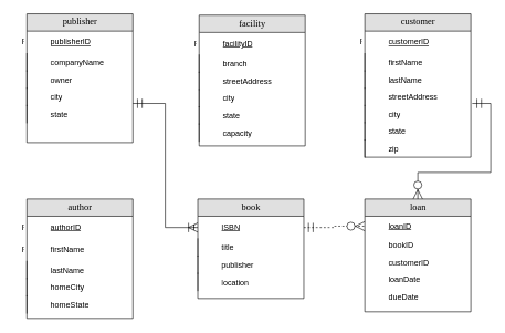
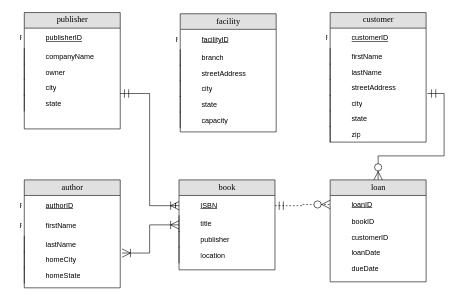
  <mxCell id="0" />
  <mxCell id="1" parent="0" />
+ <mxCell id="2" style="edgeStyle=orthogonalEdgeStyle;rounded=0;orthogonalLoop=1;jettySize=auto;html=1;entryX=1.019;entryY=0.077;entryDx=0;entryDy=0;entryPerimeter=0;startArrow=ERoneToMany;startFill=0;startSize=12;endArrow=ERoneToMany;endFill=0;endSize=12;" parent="1" source="3" target="30" edge="1"><mxGeometry relative="1" as="geometry" /></mxCell>
  <mxCell id="3" value="book" style="swimlane;html=1;fontStyle=0;childLayout=stackLayout;horizontal=1;startSize=26;fillColor=#e0e0e0;horizontalStack=0;resizeParent=1;resizeLast=0;collapsible=1;marginBottom=0;swimlaneFillColor=#ffffff;align=center;rounded=0;shadow=0;comic=0;labelBackgroundColor=none;strokeColor=#000000;strokeWidth=1;fontFamily=Verdana;fontSize=14;fontColor=#000000;" parent="1" vertex="1"><mxGeometry x="298" y="299" width="160" height="150" as="geometry" /></mxCell>
  <mxCell id="4" value="&lt;u&gt;ISBN&lt;/u&gt;" style="shape=partialRectangle;top=0;left=0;right=0;bottom=1;html=1;align=left;verticalAlign=middle;fillColor=none;spacingLeft=34;spacingRight=4;whiteSpace=wrap;overflow=hidden;rotatable=0;points=[[0,0.5],[1,0.5]];portConstraint=eastwest;dropTarget=0;fontStyle=0;strokeColor=none;" parent="3" vertex="1"><mxGeometry y="26" width="160" height="34" as="geometry" /></mxCell>
  <mxCell id="5" value="PK" style="shape=partialRectangle;top=0;left=0;bottom=0;html=1;fillColor=none;align=left;verticalAlign=middle;spacingLeft=4;spacingRight=4;whiteSpace=wrap;overflow=hidden;rotatable=0;points=[];portConstraint=eastwest;part=1;strokeColor=none;" parent="4" vertex="1" connectable="0"><mxGeometry x="-12.568" width="12.568" height="34" as="geometry" /></mxCell>
  <mxCell id="6" value="title" style="shape=partialRectangle;top=0;left=0;right=0;bottom=0;html=1;align=left;verticalAlign=top;fillColor=none;spacingLeft=34;spacingRight=4;whiteSpace=wrap;overflow=hidden;rotatable=0;points=[[0,0.5],[1,0.5]];portConstraint=eastwest;dropTarget=0;" parent="3" vertex="1"><mxGeometry y="60" width="160" height="26" as="geometry" /></mxCell>
  <mxCell id="7" value="" style="shape=partialRectangle;top=0;left=0;bottom=0;html=1;fillColor=none;align=left;verticalAlign=top;spacingLeft=4;spacingRight=4;whiteSpace=wrap;overflow=hidden;rotatable=0;points=[];portConstraint=eastwest;part=1;" parent="6" vertex="1" connectable="0"><mxGeometry x="-10" width="10" height="26" as="geometry" /></mxCell>
  <mxCell id="8" value="publisher" style="shape=partialRectangle;top=0;left=0;right=0;bottom=0;html=1;align=left;verticalAlign=top;fillColor=none;spacingLeft=34;spacingRight=4;whiteSpace=wrap;overflow=hidden;rotatable=0;points=[[0,0.5],[1,0.5]];portConstraint=eastwest;dropTarget=0;" parent="3" vertex="1"><mxGeometry y="86" width="160" height="26" as="geometry" /></mxCell>
  <mxCell id="9" value="" style="shape=partialRectangle;top=0;left=0;bottom=0;html=1;fillColor=none;align=left;verticalAlign=top;spacingLeft=4;spacingRight=4;whiteSpace=wrap;overflow=hidden;rotatable=0;points=[];portConstraint=eastwest;part=1;" parent="8" vertex="1" connectable="0"><mxGeometry x="-10" width="10" height="26" as="geometry" /></mxCell>
  <mxCell id="10" value="location" style="shape=partialRectangle;top=0;left=0;right=0;bottom=0;html=1;align=left;verticalAlign=top;fillColor=none;spacingLeft=34;spacingRight=4;whiteSpace=wrap;overflow=hidden;rotatable=0;points=[[0,0.5],[1,0.5]];portConstraint=eastwest;dropTarget=0;" parent="3" vertex="1"><mxGeometry y="112" width="160" height="26" as="geometry" /></mxCell>
  <mxCell id="11" value="" style="shape=partialRectangle;top=0;left=0;bottom=0;html=1;fillColor=none;align=left;verticalAlign=top;spacingLeft=4;spacingRight=4;whiteSpace=wrap;overflow=hidden;rotatable=0;points=[];portConstraint=eastwest;part=1;" parent="10" vertex="1" connectable="0"><mxGeometry x="-20" width="20" height="26" as="geometry" /></mxCell>
  <mxCell id="12" value="loan" style="swimlane;html=1;fontStyle=0;childLayout=stackLayout;horizontal=1;startSize=26;fillColor=#e0e0e0;horizontalStack=0;resizeParent=1;resizeLast=0;collapsible=1;marginBottom=0;swimlaneFillColor=#ffffff;align=center;rounded=0;shadow=0;comic=0;labelBackgroundColor=none;strokeColor=#000000;strokeWidth=1;fontFamily=Verdana;fontSize=14;fontColor=#000000;" parent="1" vertex="1"><mxGeometry x="550" y="299" width="160" height="170" as="geometry" /></mxCell>
  <mxCell id="13" value="&lt;u&gt;loanID&lt;/u&gt;" style="shape=partialRectangle;top=0;left=0;right=0;bottom=1;html=1;align=left;verticalAlign=middle;fillColor=none;spacingLeft=34;spacingRight=4;whiteSpace=wrap;overflow=hidden;rotatable=0;points=[[0,0.5],[1,0.5]];portConstraint=eastwest;dropTarget=0;fontStyle=0;strokeColor=none;" parent="12" vertex="1"><mxGeometry y="26" width="160" height="30" as="geometry" /></mxCell>
  <mxCell id="14" value="" style="shape=partialRectangle;top=0;left=0;bottom=0;html=1;fillColor=none;align=left;verticalAlign=middle;spacingLeft=4;spacingRight=4;whiteSpace=wrap;overflow=hidden;rotatable=0;points=[];portConstraint=eastwest;part=1;" parent="13" vertex="1" connectable="0"><mxGeometry height="30" as="geometry" /></mxCell>
  <mxCell id="15" value="bookID" style="shape=partialRectangle;top=0;left=0;right=0;bottom=0;html=1;align=left;verticalAlign=top;fillColor=none;spacingLeft=34;spacingRight=4;whiteSpace=wrap;overflow=hidden;rotatable=0;points=[[0,0.5],[1,0.5]];portConstraint=eastwest;dropTarget=0;strokeColor=none;" parent="12" vertex="1"><mxGeometry y="56" width="160" height="26" as="geometry" /></mxCell>
  <mxCell id="16" value="" style="shape=partialRectangle;top=0;left=0;bottom=0;html=1;fillColor=none;align=left;verticalAlign=top;spacingLeft=4;spacingRight=4;whiteSpace=wrap;overflow=hidden;rotatable=0;points=[];portConstraint=eastwest;part=1;" parent="15" vertex="1" connectable="0"><mxGeometry height="26" as="geometry" /></mxCell>
  <mxCell id="17" value="customerID" style="shape=partialRectangle;top=0;left=0;right=0;bottom=0;html=1;align=left;verticalAlign=top;fillColor=none;spacingLeft=34;spacingRight=4;whiteSpace=wrap;overflow=hidden;rotatable=0;points=[[0,0.5],[1,0.5]];portConstraint=eastwest;dropTarget=0;strokeColor=none;" parent="12" vertex="1"><mxGeometry y="82" width="160" height="26" as="geometry" /></mxCell>
  <mxCell id="18" value="" style="shape=partialRectangle;top=0;left=0;bottom=0;html=1;fillColor=none;align=left;verticalAlign=top;spacingLeft=4;spacingRight=4;whiteSpace=wrap;overflow=hidden;rotatable=0;points=[];portConstraint=eastwest;part=1;" parent="17" vertex="1" connectable="0"><mxGeometry height="26" as="geometry" /></mxCell>
  <mxCell id="19" value="loanDate" style="shape=partialRectangle;top=0;left=0;right=0;bottom=0;html=1;align=left;verticalAlign=top;fillColor=none;spacingLeft=34;spacingRight=4;whiteSpace=wrap;overflow=hidden;rotatable=0;points=[[0,0.5],[1,0.5]];portConstraint=eastwest;dropTarget=0;strokeColor=none;" parent="12" vertex="1"><mxGeometry y="108" width="160" height="26" as="geometry" /></mxCell>
  <mxCell id="20" value="" style="shape=partialRectangle;top=0;left=0;bottom=0;html=1;fillColor=none;align=left;verticalAlign=top;spacingLeft=4;spacingRight=4;whiteSpace=wrap;overflow=hidden;rotatable=0;points=[];portConstraint=eastwest;part=1;" parent="19" vertex="1" connectable="0"><mxGeometry height="26" as="geometry" /></mxCell>
  <mxCell id="21" value="dueDate" style="shape=partialRectangle;top=0;left=0;right=0;bottom=0;html=1;align=left;verticalAlign=top;fillColor=none;spacingLeft=34;spacingRight=4;whiteSpace=wrap;overflow=hidden;rotatable=0;points=[[0,0.5],[1,0.5]];portConstraint=eastwest;dropTarget=0;" parent="12" vertex="1"><mxGeometry y="134" width="160" height="26" as="geometry" /></mxCell>
  <mxCell id="22" value="" style="shape=partialRectangle;top=0;left=0;bottom=0;html=1;fillColor=none;align=left;verticalAlign=top;spacingLeft=4;spacingRight=4;whiteSpace=wrap;overflow=hidden;rotatable=0;points=[];portConstraint=eastwest;part=1;" parent="21" vertex="1" connectable="0"><mxGeometry height="26" as="geometry" /></mxCell>
  <mxCell id="23" value="author" style="swimlane;html=1;fontStyle=0;childLayout=stackLayout;horizontal=1;startSize=26;fillColor=#e0e0e0;horizontalStack=0;resizeParent=1;resizeLast=0;collapsible=1;marginBottom=0;swimlaneFillColor=#ffffff;align=center;rounded=0;shadow=0;comic=0;labelBackgroundColor=none;strokeColor=#000000;strokeWidth=1;fontFamily=Verdana;fontSize=14;fontColor=#000000;" parent="1" vertex="1"><mxGeometry x="40" y="299" width="160" height="180" as="geometry" /></mxCell>
  <mxCell id="24" value="&lt;u&gt;authorID&lt;/u&gt;" style="shape=partialRectangle;top=0;left=0;right=0;bottom=1;html=1;align=left;verticalAlign=middle;fillColor=none;spacingLeft=34;spacingRight=4;whiteSpace=wrap;overflow=hidden;rotatable=0;points=[[0,0.5],[1,0.5]];portConstraint=eastwest;dropTarget=0;fontStyle=0;strokeColor=none;" parent="23" vertex="1"><mxGeometry y="26" width="160" height="34" as="geometry" /></mxCell>
  <mxCell id="25" value="PK" style="shape=partialRectangle;top=0;left=0;bottom=0;html=1;fillColor=none;align=left;verticalAlign=middle;spacingLeft=4;spacingRight=4;whiteSpace=wrap;overflow=hidden;rotatable=0;points=[];portConstraint=eastwest;part=1;strokeColor=none;" parent="24" vertex="1" connectable="0"><mxGeometry x="-12.568" width="12.568" height="34" as="geometry" /></mxCell>
  <mxCell id="26" value="firstName" style="shape=partialRectangle;top=0;left=0;right=0;bottom=1;html=1;align=left;verticalAlign=middle;fillColor=none;spacingLeft=34;spacingRight=4;whiteSpace=wrap;overflow=hidden;rotatable=0;points=[[0,0.5],[1,0.5]];portConstraint=eastwest;dropTarget=0;fontStyle=0;strokeColor=none;" parent="23" vertex="1"><mxGeometry y="60" width="160" height="34" as="geometry" /></mxCell>
  <mxCell id="27" value="PK" style="shape=partialRectangle;top=0;left=0;bottom=0;html=1;fillColor=none;align=left;verticalAlign=middle;spacingLeft=4;spacingRight=4;whiteSpace=wrap;overflow=hidden;rotatable=0;points=[];portConstraint=eastwest;part=1;strokeColor=none;" parent="26" vertex="1" connectable="0"><mxGeometry x="-12.568" width="12.568" height="34" as="geometry" /></mxCell>
  <mxCell id="28" value="lastName" style="shape=partialRectangle;top=0;left=0;right=0;bottom=0;html=1;align=left;verticalAlign=top;fillColor=none;spacingLeft=34;spacingRight=4;whiteSpace=wrap;overflow=hidden;rotatable=0;points=[[0,0.5],[1,0.5]];portConstraint=eastwest;dropTarget=0;" parent="23" vertex="1"><mxGeometry y="94" width="160" height="26" as="geometry" /></mxCell>
  <mxCell id="29" value="" style="shape=partialRectangle;top=0;left=0;bottom=0;html=1;fillColor=none;align=left;verticalAlign=top;spacingLeft=4;spacingRight=4;whiteSpace=wrap;overflow=hidden;rotatable=0;points=[];portConstraint=eastwest;part=1;" parent="28" vertex="1" connectable="0"><mxGeometry x="-10" width="10" height="26" as="geometry" /></mxCell>
  <mxCell id="30" value="homeCity" style="shape=partialRectangle;top=0;left=0;right=0;bottom=0;html=1;align=left;verticalAlign=top;fillColor=none;spacingLeft=34;spacingRight=4;whiteSpace=wrap;overflow=hidden;rotatable=0;points=[[0,0.5],[1,0.5]];portConstraint=eastwest;dropTarget=0;" parent="23" vertex="1"><mxGeometry y="120" width="160" height="26" as="geometry" /></mxCell>
  <mxCell id="31" value="" style="shape=partialRectangle;top=0;left=0;bottom=0;html=1;fillColor=none;align=left;verticalAlign=top;spacingLeft=4;spacingRight=4;whiteSpace=wrap;overflow=hidden;rotatable=0;points=[];portConstraint=eastwest;part=1;" parent="30" vertex="1" connectable="0"><mxGeometry x="-10" width="10" height="26" as="geometry" /></mxCell>
  <mxCell id="32" value="homeState" style="shape=partialRectangle;top=0;left=0;right=0;bottom=0;html=1;align=left;verticalAlign=top;fillColor=none;spacingLeft=34;spacingRight=4;whiteSpace=wrap;overflow=hidden;rotatable=0;points=[[0,0.5],[1,0.5]];portConstraint=eastwest;dropTarget=0;" parent="23" vertex="1"><mxGeometry y="146" width="160" height="26" as="geometry" /></mxCell>
  <mxCell id="33" value="" style="shape=partialRectangle;top=0;left=0;bottom=0;html=1;fillColor=none;align=left;verticalAlign=top;spacingLeft=4;spacingRight=4;whiteSpace=wrap;overflow=hidden;rotatable=0;points=[];portConstraint=eastwest;part=1;" parent="32" vertex="1" connectable="0"><mxGeometry x="-10" width="10" height="26" as="geometry" /></mxCell>
  <mxCell id="34" value="publisher" style="swimlane;html=1;fontStyle=0;childLayout=stackLayout;horizontal=1;startSize=26;fillColor=#e0e0e0;horizontalStack=0;resizeParent=1;resizeLast=0;collapsible=1;marginBottom=0;swimlaneFillColor=#ffffff;align=center;rounded=0;shadow=0;comic=0;labelBackgroundColor=none;strokeColor=#000000;strokeWidth=1;fontFamily=Verdana;fontSize=14;fontColor=#000000;" parent="1" vertex="1"><mxGeometry x="40" y="20" width="160" height="194" as="geometry" /></mxCell>
  <mxCell id="35" value="&lt;u&gt;publisherID&lt;/u&gt;" style="shape=partialRectangle;top=0;left=0;right=0;bottom=1;html=1;align=left;verticalAlign=middle;fillColor=none;spacingLeft=34;spacingRight=4;whiteSpace=wrap;overflow=hidden;rotatable=0;points=[[0,0.5],[1,0.5]];portConstraint=eastwest;dropTarget=0;fontStyle=0;strokeColor=none;" parent="34" vertex="1"><mxGeometry y="26" width="160" height="34" as="geometry" /></mxCell>
  <mxCell id="36" value="PK" style="shape=partialRectangle;top=0;left=0;bottom=0;html=1;fillColor=none;align=left;verticalAlign=middle;spacingLeft=4;spacingRight=4;whiteSpace=wrap;overflow=hidden;rotatable=0;points=[];portConstraint=eastwest;part=1;strokeColor=none;" parent="35" vertex="1" connectable="0"><mxGeometry x="-12.568" width="12.568" height="34" as="geometry" /></mxCell>
  <mxCell id="37" value="companyName" style="shape=partialRectangle;top=0;left=0;right=0;bottom=0;html=1;align=left;verticalAlign=top;fillColor=none;spacingLeft=34;spacingRight=4;whiteSpace=wrap;overflow=hidden;rotatable=0;points=[[0,0.5],[1,0.5]];portConstraint=eastwest;dropTarget=0;" parent="34" vertex="1"><mxGeometry y="60" width="160" height="26" as="geometry" /></mxCell>
  <mxCell id="38" value="" style="shape=partialRectangle;top=0;left=0;bottom=0;html=1;fillColor=none;align=left;verticalAlign=top;spacingLeft=4;spacingRight=4;whiteSpace=wrap;overflow=hidden;rotatable=0;points=[];portConstraint=eastwest;part=1;" parent="37" vertex="1" connectable="0"><mxGeometry x="-10" width="10" height="26" as="geometry" /></mxCell>
  <mxCell id="39" value="owner" style="shape=partialRectangle;top=0;left=0;right=0;bottom=0;html=1;align=left;verticalAlign=top;fillColor=none;spacingLeft=34;spacingRight=4;whiteSpace=wrap;overflow=hidden;rotatable=0;points=[[0,0.5],[1,0.5]];portConstraint=eastwest;dropTarget=0;" parent="34" vertex="1"><mxGeometry y="86" width="160" height="26" as="geometry" /></mxCell>
  <mxCell id="40" value="" style="shape=partialRectangle;top=0;left=0;bottom=0;html=1;fillColor=none;align=left;verticalAlign=top;spacingLeft=4;spacingRight=4;whiteSpace=wrap;overflow=hidden;rotatable=0;points=[];portConstraint=eastwest;part=1;" parent="39" vertex="1" connectable="0"><mxGeometry x="-10" width="10" height="26" as="geometry" /></mxCell>
  <mxCell id="41" value="city" style="shape=partialRectangle;top=0;left=0;right=0;bottom=0;html=1;align=left;verticalAlign=top;fillColor=none;spacingLeft=34;spacingRight=4;whiteSpace=wrap;overflow=hidden;rotatable=0;points=[[0,0.5],[1,0.5]];portConstraint=eastwest;dropTarget=0;" parent="34" vertex="1"><mxGeometry y="112" width="160" height="26" as="geometry" /></mxCell>
  <mxCell id="42" value="" style="shape=partialRectangle;top=0;left=0;bottom=0;html=1;fillColor=none;align=left;verticalAlign=top;spacingLeft=4;spacingRight=4;whiteSpace=wrap;overflow=hidden;rotatable=0;points=[];portConstraint=eastwest;part=1;" parent="41" vertex="1" connectable="0"><mxGeometry x="-10" width="10" height="26" as="geometry" /></mxCell>
  <mxCell id="43" value="state" style="shape=partialRectangle;top=0;left=0;right=0;bottom=0;html=1;align=left;verticalAlign=top;fillColor=none;spacingLeft=34;spacingRight=4;whiteSpace=wrap;overflow=hidden;rotatable=0;points=[[0,0.5],[1,0.5]];portConstraint=eastwest;dropTarget=0;" parent="34" vertex="1"><mxGeometry y="138" width="160" height="26" as="geometry" /></mxCell>
  <mxCell id="44" value="" style="shape=partialRectangle;top=0;left=0;bottom=0;html=1;fillColor=none;align=left;verticalAlign=top;spacingLeft=4;spacingRight=4;whiteSpace=wrap;overflow=hidden;rotatable=0;points=[];portConstraint=eastwest;part=1;" parent="43" vertex="1" connectable="0"><mxGeometry x="-20" width="20" height="26" as="geometry" /></mxCell>
  <mxCell id="45" value="facility" style="swimlane;html=1;fontStyle=0;childLayout=stackLayout;horizontal=1;startSize=26;fillColor=#e0e0e0;horizontalStack=0;resizeParent=1;resizeLast=0;collapsible=1;marginBottom=0;swimlaneFillColor=#ffffff;align=center;rounded=0;shadow=0;comic=0;labelBackgroundColor=none;strokeColor=#000000;strokeWidth=1;fontFamily=Verdana;fontSize=14;fontColor=#000000;" parent="1" vertex="1"><mxGeometry x="300" y="22" width="160" height="197" as="geometry" /></mxCell>
  <mxCell id="46" value="&lt;u&gt;facilityID&lt;/u&gt;" style="shape=partialRectangle;top=0;left=0;right=0;bottom=1;html=1;align=left;verticalAlign=middle;fillColor=none;spacingLeft=34;spacingRight=4;whiteSpace=wrap;overflow=hidden;rotatable=0;points=[[0,0.5],[1,0.5]];portConstraint=eastwest;dropTarget=0;fontStyle=0;strokeColor=none;" parent="45" vertex="1"><mxGeometry y="26" width="160" height="34" as="geometry" /></mxCell>
  <mxCell id="47" value="PK" style="shape=partialRectangle;top=0;left=0;bottom=0;html=1;fillColor=none;align=left;verticalAlign=middle;spacingLeft=4;spacingRight=4;whiteSpace=wrap;overflow=hidden;rotatable=0;points=[];portConstraint=eastwest;part=1;strokeColor=none;" parent="46" vertex="1" connectable="0"><mxGeometry x="-12.568" width="12.568" height="34" as="geometry" /></mxCell>
  <mxCell id="48" value="branch" style="shape=partialRectangle;top=0;left=0;right=0;bottom=0;html=1;align=left;verticalAlign=top;fillColor=none;spacingLeft=34;spacingRight=4;whiteSpace=wrap;overflow=hidden;rotatable=0;points=[[0,0.5],[1,0.5]];portConstraint=eastwest;dropTarget=0;" parent="45" vertex="1"><mxGeometry y="60" width="160" height="26" as="geometry" /></mxCell>
  <mxCell id="49" value="" style="shape=partialRectangle;top=0;left=0;bottom=0;html=1;fillColor=none;align=left;verticalAlign=top;spacingLeft=4;spacingRight=4;whiteSpace=wrap;overflow=hidden;rotatable=0;points=[];portConstraint=eastwest;part=1;" parent="48" vertex="1" connectable="0"><mxGeometry x="-10" width="10" height="26" as="geometry" /></mxCell>
  <mxCell id="50" value="streetAddress" style="shape=partialRectangle;top=0;left=0;right=0;bottom=0;html=1;align=left;verticalAlign=top;fillColor=none;spacingLeft=34;spacingRight=4;whiteSpace=wrap;overflow=hidden;rotatable=0;points=[[0,0.5],[1,0.5]];portConstraint=eastwest;dropTarget=0;" parent="45" vertex="1"><mxGeometry y="86" width="160" height="26" as="geometry" /></mxCell>
  <mxCell id="51" value="" style="shape=partialRectangle;top=0;left=0;bottom=0;html=1;fillColor=none;align=left;verticalAlign=top;spacingLeft=4;spacingRight=4;whiteSpace=wrap;overflow=hidden;rotatable=0;points=[];portConstraint=eastwest;part=1;" parent="50" vertex="1" connectable="0"><mxGeometry x="-10" width="10" height="26" as="geometry" /></mxCell>
  <mxCell id="52" value="city" style="shape=partialRectangle;top=0;left=0;right=0;bottom=0;html=1;align=left;verticalAlign=top;fillColor=none;spacingLeft=34;spacingRight=4;whiteSpace=wrap;overflow=hidden;rotatable=0;points=[[0,0.5],[1,0.5]];portConstraint=eastwest;dropTarget=0;" parent="45" vertex="1"><mxGeometry y="112" width="160" height="26" as="geometry" /></mxCell>
  <mxCell id="53" value="" style="shape=partialRectangle;top=0;left=0;bottom=0;html=1;fillColor=none;align=left;verticalAlign=top;spacingLeft=4;spacingRight=4;whiteSpace=wrap;overflow=hidden;rotatable=0;points=[];portConstraint=eastwest;part=1;" parent="52" vertex="1" connectable="0"><mxGeometry x="-10" width="10" height="26" as="geometry" /></mxCell>
  <mxCell id="54" value="state" style="shape=partialRectangle;top=0;left=0;right=0;bottom=0;html=1;align=left;verticalAlign=top;fillColor=none;spacingLeft=34;spacingRight=4;whiteSpace=wrap;overflow=hidden;rotatable=0;points=[[0,0.5],[1,0.5]];portConstraint=eastwest;dropTarget=0;" parent="45" vertex="1"><mxGeometry y="138" width="160" height="26" as="geometry" /></mxCell>
  <mxCell id="55" value="" style="shape=partialRectangle;top=0;left=0;bottom=0;html=1;fillColor=none;align=left;verticalAlign=top;spacingLeft=4;spacingRight=4;whiteSpace=wrap;overflow=hidden;rotatable=0;points=[];portConstraint=eastwest;part=1;" parent="54" vertex="1" connectable="0"><mxGeometry x="-20" width="20" height="26" as="geometry" /></mxCell>
  <mxCell id="56" value="capacity" style="shape=partialRectangle;top=0;left=0;right=0;bottom=0;html=1;align=left;verticalAlign=top;fillColor=none;spacingLeft=34;spacingRight=4;whiteSpace=wrap;overflow=hidden;rotatable=0;points=[[0,0.5],[1,0.5]];portConstraint=eastwest;dropTarget=0;" parent="45" vertex="1"><mxGeometry y="164" width="160" height="26" as="geometry" /></mxCell>
  <mxCell id="57" value="" style="shape=partialRectangle;top=0;left=0;bottom=0;html=1;fillColor=none;align=left;verticalAlign=top;spacingLeft=4;spacingRight=4;whiteSpace=wrap;overflow=hidden;rotatable=0;points=[];portConstraint=eastwest;part=1;" parent="56" vertex="1" connectable="0"><mxGeometry x="-20" width="20" height="26" as="geometry" /></mxCell>
  <mxCell id="58" value="customer" style="swimlane;html=1;fontStyle=0;childLayout=stackLayout;horizontal=1;startSize=26;fillColor=#e0e0e0;horizontalStack=0;resizeParent=1;resizeLast=0;collapsible=1;marginBottom=0;swimlaneFillColor=#ffffff;align=center;rounded=0;shadow=0;comic=0;labelBackgroundColor=none;strokeColor=#000000;strokeWidth=1;fontFamily=Verdana;fontSize=14;fontColor=#000000;" parent="1" vertex="1"><mxGeometry x="550" y="20" width="160" height="216" as="geometry" /></mxCell>
  <mxCell id="59" value="&lt;u&gt;customerID&lt;/u&gt;" style="shape=partialRectangle;top=0;left=0;right=0;bottom=1;html=1;align=left;verticalAlign=middle;fillColor=none;spacingLeft=34;spacingRight=4;whiteSpace=wrap;overflow=hidden;rotatable=0;points=[[0,0.5],[1,0.5]];portConstraint=eastwest;dropTarget=0;fontStyle=0;strokeColor=none;" parent="58" vertex="1"><mxGeometry y="26" width="160" height="34" as="geometry" /></mxCell>
  <mxCell id="60" value="PK" style="shape=partialRectangle;top=0;left=0;bottom=0;html=1;fillColor=none;align=left;verticalAlign=middle;spacingLeft=4;spacingRight=4;whiteSpace=wrap;overflow=hidden;rotatable=0;points=[];portConstraint=eastwest;part=1;strokeColor=none;" parent="59" vertex="1" connectable="0"><mxGeometry x="-12.568" width="12.568" height="34" as="geometry" /></mxCell>
  <mxCell id="61" value="firstName" style="shape=partialRectangle;top=0;left=0;right=0;bottom=0;html=1;align=left;verticalAlign=top;fillColor=none;spacingLeft=34;spacingRight=4;whiteSpace=wrap;overflow=hidden;rotatable=0;points=[[0,0.5],[1,0.5]];portConstraint=eastwest;dropTarget=0;" parent="58" vertex="1"><mxGeometry y="60" width="160" height="26" as="geometry" /></mxCell>
  <mxCell id="62" value="" style="shape=partialRectangle;top=0;left=0;bottom=0;html=1;fillColor=none;align=left;verticalAlign=top;spacingLeft=4;spacingRight=4;whiteSpace=wrap;overflow=hidden;rotatable=0;points=[];portConstraint=eastwest;part=1;" parent="61" vertex="1" connectable="0"><mxGeometry x="-10" width="10" height="26" as="geometry" /></mxCell>
  <mxCell id="63" value="lastName" style="shape=partialRectangle;top=0;left=0;right=0;bottom=0;html=1;align=left;verticalAlign=top;fillColor=none;spacingLeft=34;spacingRight=4;whiteSpace=wrap;overflow=hidden;rotatable=0;points=[[0,0.5],[1,0.5]];portConstraint=eastwest;dropTarget=0;" parent="58" vertex="1"><mxGeometry y="86" width="160" height="26" as="geometry" /></mxCell>
  <mxCell id="64" value="" style="shape=partialRectangle;top=0;left=0;bottom=0;html=1;fillColor=none;align=left;verticalAlign=top;spacingLeft=4;spacingRight=4;whiteSpace=wrap;overflow=hidden;rotatable=0;points=[];portConstraint=eastwest;part=1;" parent="63" vertex="1" connectable="0"><mxGeometry x="-10" width="10" height="26" as="geometry" /></mxCell>
  <mxCell id="65" value="streetAddress" style="shape=partialRectangle;top=0;left=0;right=0;bottom=0;html=1;align=left;verticalAlign=top;fillColor=none;spacingLeft=34;spacingRight=4;whiteSpace=wrap;overflow=hidden;rotatable=0;points=[[0,0.5],[1,0.5]];portConstraint=eastwest;dropTarget=0;" parent="58" vertex="1"><mxGeometry y="112" width="160" height="26" as="geometry" /></mxCell>
  <mxCell id="66" value="" style="shape=partialRectangle;top=0;left=0;bottom=0;html=1;fillColor=none;align=left;verticalAlign=top;spacingLeft=4;spacingRight=4;whiteSpace=wrap;overflow=hidden;rotatable=0;points=[];portConstraint=eastwest;part=1;" parent="65" vertex="1" connectable="0"><mxGeometry x="-10" width="10" height="26" as="geometry" /></mxCell>
  <mxCell id="67" value="city" style="shape=partialRectangle;top=0;left=0;right=0;bottom=0;html=1;align=left;verticalAlign=top;fillColor=none;spacingLeft=34;spacingRight=4;whiteSpace=wrap;overflow=hidden;rotatable=0;points=[[0,0.5],[1,0.5]];portConstraint=eastwest;dropTarget=0;" parent="58" vertex="1"><mxGeometry y="138" width="160" height="26" as="geometry" /></mxCell>
  <mxCell id="68" value="" style="shape=partialRectangle;top=0;left=0;bottom=0;html=1;fillColor=none;align=left;verticalAlign=top;spacingLeft=4;spacingRight=4;whiteSpace=wrap;overflow=hidden;rotatable=0;points=[];portConstraint=eastwest;part=1;" parent="67" vertex="1" connectable="0"><mxGeometry x="-20" width="20" height="26" as="geometry" /></mxCell>
  <mxCell id="69" value="state" style="shape=partialRectangle;top=0;left=0;right=0;bottom=0;html=1;align=left;verticalAlign=top;fillColor=none;spacingLeft=34;spacingRight=4;whiteSpace=wrap;overflow=hidden;rotatable=0;points=[[0,0.5],[1,0.5]];portConstraint=eastwest;dropTarget=0;" parent="58" vertex="1"><mxGeometry y="164" width="160" height="26" as="geometry" /></mxCell>
  <mxCell id="70" value="" style="shape=partialRectangle;top=0;left=0;bottom=0;html=1;fillColor=none;align=left;verticalAlign=top;spacingLeft=4;spacingRight=4;whiteSpace=wrap;overflow=hidden;rotatable=0;points=[];portConstraint=eastwest;part=1;" parent="69" vertex="1" connectable="0"><mxGeometry x="-20" width="20" height="26" as="geometry" /></mxCell>
  <mxCell id="71" value="zip" style="shape=partialRectangle;top=0;left=0;right=0;bottom=0;html=1;align=left;verticalAlign=top;fillColor=none;spacingLeft=34;spacingRight=4;whiteSpace=wrap;overflow=hidden;rotatable=0;points=[[0,0.5],[1,0.5]];portConstraint=eastwest;dropTarget=0;" parent="58" vertex="1"><mxGeometry y="190" width="160" height="26" as="geometry" /></mxCell>
  <mxCell id="72" value="" style="shape=partialRectangle;top=0;left=0;bottom=0;html=1;fillColor=none;align=left;verticalAlign=top;spacingLeft=4;spacingRight=4;whiteSpace=wrap;overflow=hidden;rotatable=0;points=[];portConstraint=eastwest;part=1;" parent="71" vertex="1" connectable="0"><mxGeometry x="-20" width="20" height="26" as="geometry" /></mxCell>
  <mxCell id="73" style="edgeStyle=orthogonalEdgeStyle;rounded=0;orthogonalLoop=1;jettySize=auto;html=1;exitX=1;exitY=0.5;exitDx=0;exitDy=0;entryX=0;entryY=0.5;entryDx=0;entryDy=0;endArrow=ERzeroToMany;endFill=1;startArrow=ERmandOne;startFill=0;startSize=12;endSize=12;dashed=1;" parent="1" source="4" target="13" edge="1"><mxGeometry relative="1" as="geometry"><mxPoint x="540" y="342" as="targetPoint" /></mxGeometry></mxCell>
  <mxCell id="74" style="edgeStyle=orthogonalEdgeStyle;rounded=0;orthogonalLoop=1;jettySize=auto;html=1;startArrow=ERmandOne;startFill=0;startSize=12;endArrow=ERzeroToMany;endFill=1;endSize=12;exitX=1.013;exitY=-0.115;exitDx=0;exitDy=0;exitPerimeter=0;" parent="1" source="67" target="12" edge="1"><mxGeometry relative="1" as="geometry"><Array as="points"><mxPoint x="740" y="155" /><mxPoint x="740" y="259" /><mxPoint x="630" y="259" /></Array></mxGeometry></mxCell>
  <mxCell id="75" style="edgeStyle=orthogonalEdgeStyle;rounded=0;orthogonalLoop=1;jettySize=auto;html=1;entryX=1;entryY=-0.115;entryDx=0;entryDy=0;entryPerimeter=0;startArrow=ERoneToMany;startFill=0;startSize=12;endArrow=ERmandOne;endFill=0;endSize=12;" parent="1" source="4" target="43" edge="1"><mxGeometry relative="1" as="geometry" /></mxCell>
